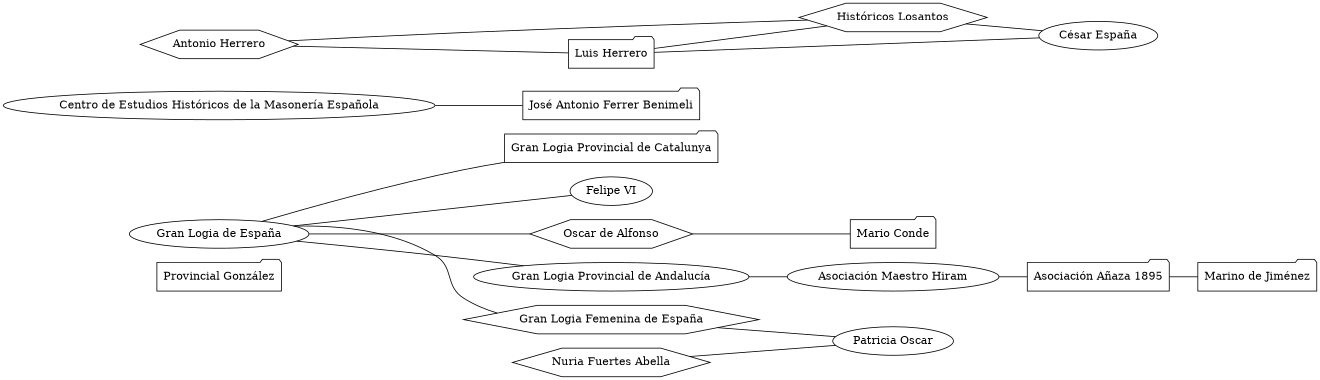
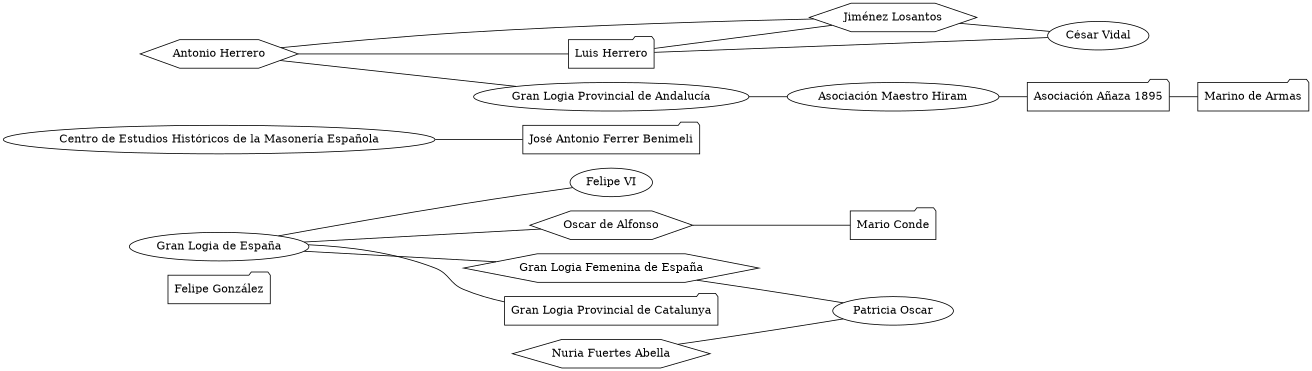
  graph {
    rankdir=LR
    node [shape=folder]
-   n1 [full="Felipe González Márquez" label="Provincial González" link="https://es.wikipedia.org/wiki/Felipe_Gonz%C3%A1lez"]
+   n1 [full="Felipe González Márquez" label="Felipe González" link="https://es.wikipedia.org/wiki/Felipe_Gonz%C3%A1lez"]
    n2 [full="Felipe Juan Pablo Alfonso de Todos los Santos de Borbón y Grecia" label="Felipe VI" link="https://en.wikipedia.org/wiki/Felipe_VI" shape=ellipse]
    n3 [label="José Antonio Ferrer Benimeli" link="https://es.wikipedia.org/wiki/Jos%C3%A9_Antonio_Ferrer_Benimeli"]
    n4 [full="Mario Antonio Conde Conde" label="Mario Conde" link="https://es.wikipedia.org/wiki/Mario_Conde"]
    n5 [full="Antonio Herrero Lima" label="Antonio Herrero" link="https://es.wikipedia.org/wiki/Antonio_Herrero" shape=hexagon]
    n6 [full="Luis Francisco Herrero-Tejedor Algar" label="Luis Herrero" link="https://es.wikipedia.org/wiki/Luis_Herrero"]
-   n7 [full="Federico Jorge Jiménez Losantos" label="Históricos Losantos" link="https://es.wikipedia.org/wiki/Federico_Jim%C3%A9nez_Losantos" shape=hexagon]
-   n8 [full="César Vidal Manzanares" label="César España" link="https://en.wikipedia.org/wiki/C%C3%A9sar_Vidal_Manzanares" shape=ellipse]
+   n7 [full="Federico Jorge Jiménez Losantos" label="Jiménez Losantos" link="https://es.wikipedia.org/wiki/Federico_Jim%C3%A9nez_Losantos" shape=hexagon]
+   n8 [full="César Vidal Manzanares" label="César Vidal" link="https://en.wikipedia.org/wiki/C%C3%A9sar_Vidal_Manzanares" shape=ellipse]
    n9 [full="Oscar de Alfonso Ortega" label="Oscar de Alfonso" link="https://www.facebook.com/oscar.dealfonsoortega" shape=hexagon]
    n10 [label="Nuria Fuertes Abella" link="https://www.facebook.com/nuria.fuertesabella" shape=hexagon]
    n11 [full="Patricia Planas Rufino" label="Patricia Oscar" link="https://www.facebook.com/patricia.planasrufino" shape=ellipse]
-   n12 [full="Marino de Armas Benitez" label="Marino de Jiménez" link="https://www.facebook.com/marino.dearmasbenitez"]
+   n12 [full="Marino de Armas Benitez" label="Marino de Armas" link="https://www.facebook.com/marino.dearmasbenitez"]
    n13 [label="Gran Logia de España" link="https://gle.org" shape=ellipse]
    n14 [label="Gran Logia Femenina de España" link="https://glfe.org" shape=hexagon]
    n15 [label="Gran Logia Provincial de Andalucía" link="https://glpa.es" shape=ellipse]
    n16 [label="Gran Logia Provincial de Catalunya" link="https://granlogiacatalunya.com"]
    n17 [label="Asociación Maestro Hiram" link="https://asociacionmaestrohiram.wordpress.com" shape=ellipse]
    n18 [full="Asociación Nacional Añaza 1895" label="Asociación Añaza 1895" link="http://anaza1895.blogspot.com"]
    n19 [label="Centro de Estudios Históricos de la Masonería Española" shape=ellipse]
    subgraph sub_1 {
      color=lightgrey
      style=filled
      n1
    }
    subgraph sub_2 {
      n2
    }
    subgraph sub_3 {
      n3
    }
    subgraph sub_4 {
      n4
    }
    subgraph sub_5 {
      n5
      n6
      n7
      n8
    }
    subgraph sub_6 {
      n9
      n10
      n11
      n12
    }
    subgraph sub_7 {
      n13
      n14
      n15
      n16
      n17
      n18
      n19
    }
    n5 -- n6
    n5 -- n7
    n6 -- n7
    n6 -- n8
    n7 -- n8
    n9 -- n4
    n10 -- n11
    n13 -- n2
    n13 -- n9
    n13 -- n14
-   n13 -- n15
+   n5 -- n15
    n13 -- n16
    n14 -- n11
    n15 -- n17
    n17 -- n18
    n18 -- n12
    n19 -- n3
  }
